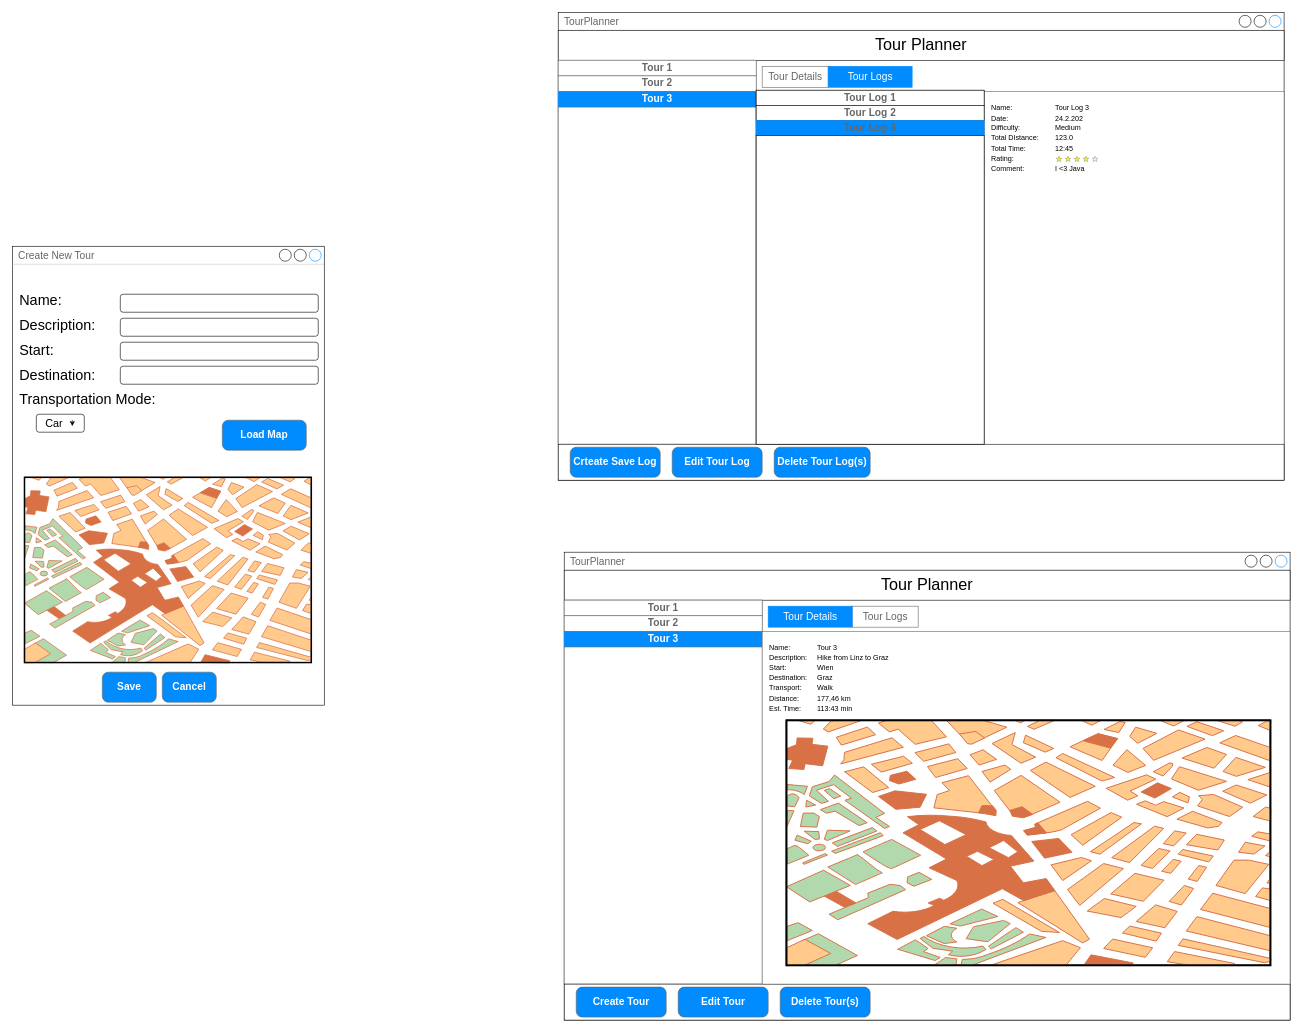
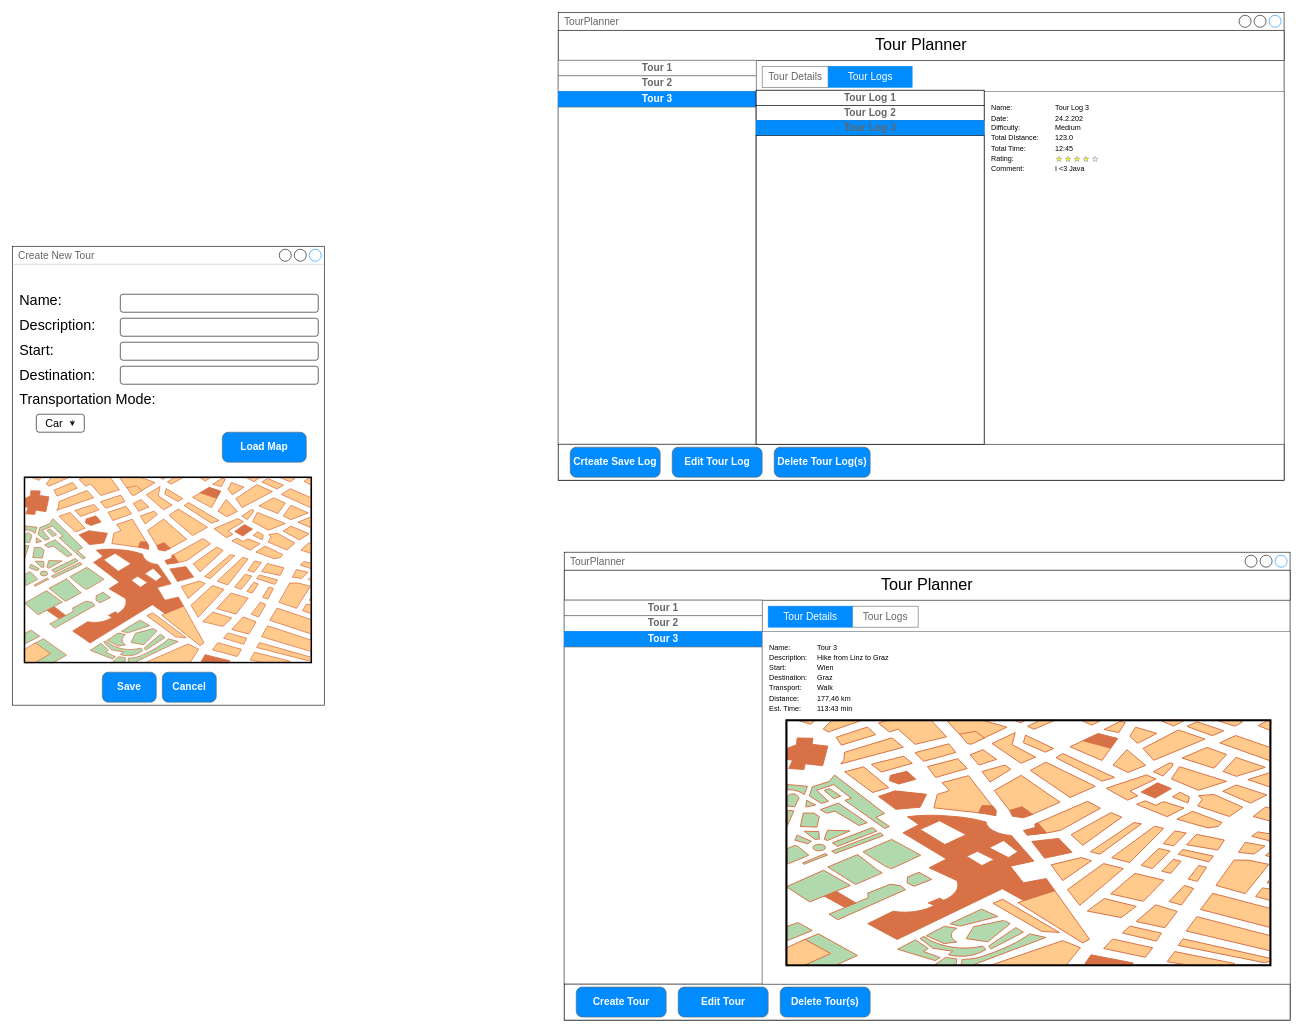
  <mxCell id="0" />
  <mxCell id="1" parent="0" />
  <mxCell id="2" value="TourPlanner" style="strokeWidth=1;shadow=0;dashed=0;align=center;html=1;shape=mxgraph.mockup.containers.window;align=left;verticalAlign=top;spacingLeft=8;strokeColor2=#008cff;strokeColor3=#c4c4c4;fontColor=#666666;mainText=;fontSize=17;labelBackgroundColor=none;whiteSpace=wrap;" parent="1" vertex="1"><mxGeometry x="930" y="20" width="1210" height="780" as="geometry" /></mxCell>
  <mxCell id="3" value="&lt;font style=&quot;font-size: 27px;&quot;&gt;Tour Planner&lt;/font&gt;" style="rounded=0;whiteSpace=wrap;html=1;" parent="1" vertex="1"><mxGeometry x="930" y="50" width="1210" height="50" as="geometry" /></mxCell>
  <mxCell id="4" value="" style="swimlane;strokeColor=#666666;swimlaneFillColor=#FFFFFF;fillColor=#ffffff;fontColor=#008CFF;fontStyle=0;childLayout=stackLayout;horizontal=1;startSize=0;horizontalStack=0;resizeParent=1;resizeParentMax=0;resizeLast=0;collapsible=0;marginBottom=0;whiteSpace=wrap;html=1;fontSize=17;" parent="1" vertex="1"><mxGeometry x="930" y="100" width="330" height="640" as="geometry" /></mxCell>
  <mxCell id="5" value="Tour 1" style="text;spacing=0;strokeColor=inherit;align=center;verticalAlign=middle;overflow=hidden;points=[[0,0.5],[1,0.5]];portConstraint=eastwest;rotatable=0;whiteSpace=wrap;html=1;fillColor=inherit;fontColor=#666666;fontStyle=1;fontSize=17;" parent="4" vertex="1"><mxGeometry width="330" height="26" as="geometry" /></mxCell>
  <mxCell id="6" value="Tour 2" style="text;spacing=0;strokeColor=inherit;align=center;verticalAlign=middle;overflow=hidden;points=[[0,0.5],[1,0.5]];portConstraint=eastwest;rotatable=0;whiteSpace=wrap;html=1;rSize=5;fillColor=inherit;fontStyle=1;fontColor=#666666;fontSize=17;" parent="4" vertex="1"><mxGeometry y="26" width="330" height="26" as="geometry" /></mxCell>
  <mxCell id="7" value="Tour 3" style="text;spacing=0;strokeColor=#008CFF;align=center;verticalAlign=middle;overflow=hidden;points=[[0,0.5],[1,0.5]];portConstraint=eastwest;rotatable=0;whiteSpace=wrap;html=1;rSize=5;fillColor=#008CFF;fontStyle=1;fontColor=#ffffff;fontSize=17;" parent="4" vertex="1"><mxGeometry y="52" width="330" height="26" as="geometry" /></mxCell>
  <mxCell id="8" value="" style="text;spacing=0;strokeColor=inherit;align=center;verticalAlign=middle;overflow=hidden;points=[[0,0.5],[1,0.5]];portConstraint=eastwest;rotatable=0;whiteSpace=wrap;html=1;fillColor=inherit;fontStyle=1;fontColor=#666666;fontSize=17;" parent="4" vertex="1"><mxGeometry y="78" width="330" height="562" as="geometry" /></mxCell>
  <mxCell id="9" value="" style="rounded=0;whiteSpace=wrap;html=1;" parent="1" vertex="1"><mxGeometry x="930" y="740" width="1210" height="60" as="geometry" /></mxCell>
  <mxCell id="10" value="Crteate Save Log" style="strokeWidth=1;shadow=0;dashed=0;align=center;html=1;shape=mxgraph.mockup.buttons.button;strokeColor=#666666;fontColor=#ffffff;mainText=;buttonStyle=round;fontSize=17;fontStyle=1;fillColor=#008cff;whiteSpace=wrap;" parent="1" vertex="1"><mxGeometry x="950" y="745" width="150" height="50" as="geometry" /></mxCell>
  <mxCell id="11" value="Edit Tour Log" style="strokeWidth=1;shadow=0;dashed=0;align=center;html=1;shape=mxgraph.mockup.buttons.button;strokeColor=#666666;fontColor=#ffffff;mainText=;buttonStyle=round;fontSize=17;fontStyle=1;fillColor=#008cff;whiteSpace=wrap;" parent="1" vertex="1"><mxGeometry x="1120" y="745" width="150" height="50" as="geometry" /></mxCell>
  <mxCell id="12" value="Delete Tour Log(s)" style="strokeWidth=1;shadow=0;dashed=0;align=center;html=1;shape=mxgraph.mockup.buttons.button;strokeColor=#666666;fontColor=#ffffff;mainText=;buttonStyle=round;fontSize=17;fontStyle=1;fillColor=#008cff;whiteSpace=wrap;" parent="1" vertex="1"><mxGeometry x="1290" y="745" width="160" height="50" as="geometry" /></mxCell>
  <mxCell id="13" value="" style="strokeWidth=1;shadow=0;dashed=0;align=center;html=1;shape=mxgraph.mockup.containers.marginRect2;rectMarginTop=32;strokeColor=#666666;gradientColor=none;whiteSpace=wrap;" parent="1" vertex="1"><mxGeometry x="1260" y="120" width="880" height="620" as="geometry" /></mxCell>
  <mxCell id="14" value="Tour Details" style="strokeColor=inherit;fillColor=inherit;gradientColor=inherit;strokeWidth=1;shadow=0;dashed=0;align=center;html=1;shape=mxgraph.mockup.containers.rrect;rSize=0;fontSize=17;fontColor=#666666;gradientColor=none;" parent="13" vertex="1"><mxGeometry width="110" height="35" relative="1" as="geometry"><mxPoint x="10" y="-10" as="offset" /></mxGeometry></mxCell>
  <mxCell id="15" value="Tour Logs" style="strokeWidth=1;shadow=0;dashed=0;align=center;html=1;shape=mxgraph.mockup.containers.rrect;rSize=0;fontSize=17;fontColor=#ffffff;strokeColor=#008cff;fillColor=#008cff;" parent="13" vertex="1"><mxGeometry width="140" height="35" relative="1" as="geometry"><mxPoint x="120" y="-10" as="offset" /></mxGeometry></mxCell>
  <mxCell id="16" value="" style="swimlane;strokeColor=default;swimlaneFillColor=#FFFFFF;fillColor=#ffffff;fontColor=#008CFF;fontStyle=0;childLayout=stackLayout;horizontal=1;startSize=0;horizontalStack=0;resizeParent=1;resizeParentMax=0;resizeLast=0;collapsible=0;marginBottom=0;whiteSpace=wrap;html=1;fontSize=17;swimlaneLine=1;" parent="13" vertex="1"><mxGeometry y="30" width="380" height="590.003" as="geometry" /></mxCell>
  <mxCell id="17" value="Tour Log 1" style="text;spacing=0;strokeColor=inherit;align=center;verticalAlign=middle;overflow=hidden;points=[[0,0.5],[1,0.5]];portConstraint=eastwest;rotatable=0;whiteSpace=wrap;html=1;fillColor=inherit;fontColor=#666666;fontStyle=1;fontSize=17;" parent="16" vertex="1"><mxGeometry width="380" height="25.188" as="geometry" /></mxCell>
  <mxCell id="18" value="Tour Log 2" style="text;spacing=0;strokeColor=inherit;align=center;verticalAlign=middle;overflow=hidden;points=[[0,0.5],[1,0.5]];portConstraint=eastwest;rotatable=0;whiteSpace=wrap;html=1;rSize=5;fillColor=inherit;fontStyle=1;fontColor=#666666;fontSize=17;" parent="16" vertex="1"><mxGeometry y="25.188" width="380" height="25.188" as="geometry" /></mxCell>
  <mxCell id="19" value="&lt;span style=&quot;color: rgb(102, 102, 102);&quot;&gt;Tour Log 3&lt;/span&gt;" style="text;spacing=0;strokeColor=#008CFF;align=center;verticalAlign=middle;overflow=hidden;points=[[0,0.5],[1,0.5]];portConstraint=eastwest;rotatable=0;whiteSpace=wrap;html=1;rSize=5;fillColor=#008CFF;fontStyle=1;fontColor=#ffffff;fontSize=17;" parent="16" vertex="1"><mxGeometry y="50.375" width="380" height="25.188" as="geometry" /></mxCell>
  <mxCell id="20" value="" style="text;spacing=0;strokeColor=inherit;align=center;verticalAlign=middle;overflow=hidden;points=[[0,0.5],[1,0.5]];portConstraint=eastwest;rotatable=0;whiteSpace=wrap;html=1;fillColor=inherit;fontStyle=1;fontColor=#666666;fontSize=17;" parent="16" vertex="1"><mxGeometry y="75.562" width="380" height="514.44" as="geometry" /></mxCell>
  <mxCell id="21" value="&lt;div style=&quot;line-height: 140%;&quot;&gt;Name:&lt;span style=&quot;white-space: pre;&quot;&gt;&#09;&lt;/span&gt;&lt;span style=&quot;white-space: pre;&quot;&gt;&#09;&lt;/span&gt;&lt;span style=&quot;white-space: pre;&quot;&gt;&#09;&lt;/span&gt;Tour Log 3&lt;br&gt;Date:&lt;span style=&quot;white-space: pre;&quot;&gt;&#09;&lt;/span&gt;&amp;nbsp;&lt;span style=&quot;white-space: pre;&quot;&gt;&#09;&lt;span style=&quot;white-space: pre;&quot;&gt;&#09;&lt;/span&gt;&lt;/span&gt;24.2.202&lt;br&gt;Difficulty:&lt;span style=&quot;white-space: pre;&quot;&gt;&#09;&lt;/span&gt;&lt;span style=&quot;white-space: pre;&quot;&gt;&lt;span style=&quot;white-space: pre;&quot;&gt;&#09;&lt;span style=&quot;white-space: pre;&quot;&gt;&#09;&lt;/span&gt;&lt;/span&gt;&lt;/span&gt;Medium&lt;br&gt;Total DIstance:&lt;span style=&quot;white-space: pre;&quot;&gt;&#09;&lt;/span&gt;123.0&lt;br&gt;&lt;div&gt;Total Time: &lt;span style=&quot;white-space: pre;&quot;&gt;&#09;&lt;/span&gt;&lt;span style=&quot;white-space: pre;&quot;&gt;&#09;&lt;/span&gt;12:45&lt;br&gt;Rating:&lt;span style=&quot;white-space: pre;&quot;&gt;&#09;&lt;/span&gt;&lt;span style=&quot;white-space: pre;&quot;&gt;&#09;&lt;/span&gt;&lt;span style=&quot;white-space: pre;&quot;&gt;&#09;&lt;/span&gt;&lt;br&gt;Comment:&lt;span style=&quot;white-space: pre;&quot;&gt;&#09;&lt;/span&gt;&lt;span style=&quot;white-space: pre;&quot;&gt;&#09;&lt;/span&gt;I &amp;lt;3 Java&lt;/div&gt;&lt;/div&gt;" style="text;html=1;align=left;verticalAlign=middle;whiteSpace=wrap;rounded=0;" parent="13" vertex="1"><mxGeometry x="390" y="40" width="360" height="140" as="geometry" /></mxCell>
  <mxCell id="22" value="" style="verticalLabelPosition=bottom;shadow=0;dashed=0;align=center;html=1;verticalAlign=top;strokeWidth=1;shape=mxgraph.mockup.misc.rating;strokeColor=#999999;fillColor=#ffff00;emptyFillColor=#ffffff;grade=4;ratingScale=5;ratingStyle=star;" parent="13" vertex="1"><mxGeometry x="500" y="140" width="100" height="10" as="geometry" /></mxCell>
  <mxCell id="23" value="TourPlanner" style="strokeWidth=1;shadow=0;dashed=0;align=center;html=1;shape=mxgraph.mockup.containers.window;align=left;verticalAlign=top;spacingLeft=8;strokeColor2=#008cff;strokeColor3=#c4c4c4;fontColor=#666666;mainText=;fontSize=17;labelBackgroundColor=none;whiteSpace=wrap;" parent="1" vertex="1"><mxGeometry x="940" y="920" width="1210" height="780" as="geometry" /></mxCell>
  <mxCell id="24" value="&lt;font style=&quot;font-size: 27px;&quot;&gt;Tour Planner&lt;/font&gt;" style="rounded=0;whiteSpace=wrap;html=1;" parent="1" vertex="1"><mxGeometry x="940" y="950" width="1210" height="50" as="geometry" /></mxCell>
  <mxCell id="25" value="" style="swimlane;strokeColor=#666666;swimlaneFillColor=#FFFFFF;fillColor=#ffffff;fontColor=#008CFF;fontStyle=0;childLayout=stackLayout;horizontal=1;startSize=0;horizontalStack=0;resizeParent=1;resizeParentMax=0;resizeLast=0;collapsible=0;marginBottom=0;whiteSpace=wrap;html=1;fontSize=17;" parent="1" vertex="1"><mxGeometry x="940" y="1000" width="330" height="640" as="geometry" /></mxCell>
  <mxCell id="26" value="Tour 1" style="text;spacing=0;strokeColor=inherit;align=center;verticalAlign=middle;overflow=hidden;points=[[0,0.5],[1,0.5]];portConstraint=eastwest;rotatable=0;whiteSpace=wrap;html=1;fillColor=inherit;fontColor=#666666;fontStyle=1;fontSize=17;" parent="25" vertex="1"><mxGeometry width="330" height="26" as="geometry" /></mxCell>
  <mxCell id="27" value="Tour 2" style="text;spacing=0;strokeColor=inherit;align=center;verticalAlign=middle;overflow=hidden;points=[[0,0.5],[1,0.5]];portConstraint=eastwest;rotatable=0;whiteSpace=wrap;html=1;rSize=5;fillColor=inherit;fontStyle=1;fontColor=#666666;fontSize=17;" parent="25" vertex="1"><mxGeometry y="26" width="330" height="26" as="geometry" /></mxCell>
  <mxCell id="28" value="Tour 3" style="text;spacing=0;strokeColor=#008CFF;align=center;verticalAlign=middle;overflow=hidden;points=[[0,0.5],[1,0.5]];portConstraint=eastwest;rotatable=0;whiteSpace=wrap;html=1;rSize=5;fillColor=#008CFF;fontStyle=1;fontColor=#ffffff;fontSize=17;" parent="25" vertex="1"><mxGeometry y="52" width="330" height="26" as="geometry" /></mxCell>
  <mxCell id="29" value="" style="text;spacing=0;strokeColor=inherit;align=center;verticalAlign=middle;overflow=hidden;points=[[0,0.5],[1,0.5]];portConstraint=eastwest;rotatable=0;whiteSpace=wrap;html=1;fillColor=inherit;fontStyle=1;fontColor=#666666;fontSize=17;" parent="25" vertex="1"><mxGeometry y="78" width="330" height="562" as="geometry" /></mxCell>
  <mxCell id="30" value="" style="rounded=0;whiteSpace=wrap;html=1;" parent="1" vertex="1"><mxGeometry x="940" y="1640" width="1210" height="60" as="geometry" /></mxCell>
  <mxCell id="31" value="Create Tour" style="strokeWidth=1;shadow=0;dashed=0;align=center;html=1;shape=mxgraph.mockup.buttons.button;strokeColor=#666666;fontColor=#ffffff;mainText=;buttonStyle=round;fontSize=17;fontStyle=1;fillColor=#008cff;whiteSpace=wrap;" parent="1" vertex="1"><mxGeometry x="960" y="1645" width="150" height="50" as="geometry" /></mxCell>
  <mxCell id="32" value="Edit Tour" style="strokeWidth=1;shadow=0;dashed=0;align=center;html=1;shape=mxgraph.mockup.buttons.button;strokeColor=#666666;fontColor=#ffffff;mainText=;buttonStyle=round;fontSize=17;fontStyle=1;fillColor=#008cff;whiteSpace=wrap;" parent="1" vertex="1"><mxGeometry x="1130" y="1645" width="150" height="50" as="geometry" /></mxCell>
  <mxCell id="33" value="Delete Tour(s)" style="strokeWidth=1;shadow=0;dashed=0;align=center;html=1;shape=mxgraph.mockup.buttons.button;strokeColor=#666666;fontColor=#ffffff;mainText=;buttonStyle=round;fontSize=17;fontStyle=1;fillColor=#008cff;whiteSpace=wrap;" parent="1" vertex="1"><mxGeometry x="1300" y="1645" width="150" height="50" as="geometry" /></mxCell>
  <mxCell id="34" value="" style="strokeWidth=1;shadow=0;dashed=0;align=center;html=1;shape=mxgraph.mockup.containers.marginRect2;rectMarginTop=32;strokeColor=#666666;gradientColor=none;whiteSpace=wrap;" parent="1" vertex="1"><mxGeometry x="1270" y="1020" width="880" height="620" as="geometry" /></mxCell>
  <mxCell id="35" value="Tour Logs" style="strokeColor=inherit;fillColor=inherit;gradientColor=inherit;strokeWidth=1;shadow=0;dashed=0;align=center;html=1;shape=mxgraph.mockup.containers.rrect;rSize=0;fontSize=17;fontColor=#666666;gradientColor=none;" parent="34" vertex="1"><mxGeometry width="110" height="35" relative="1" as="geometry"><mxPoint x="150" y="-10" as="offset" /></mxGeometry></mxCell>
  <mxCell id="36" value="Tour Details" style="strokeWidth=1;shadow=0;dashed=0;align=center;html=1;shape=mxgraph.mockup.containers.rrect;rSize=0;fontSize=17;fontColor=#ffffff;strokeColor=#008cff;fillColor=#008cff;" parent="34" vertex="1"><mxGeometry width="140" height="35" relative="1" as="geometry"><mxPoint x="10" y="-10" as="offset" /></mxGeometry></mxCell>
  <mxCell id="37" value="&lt;div style=&quot;line-height: 140%;&quot;&gt;Name:&lt;span style=&quot;white-space: pre;&quot;&gt;&#09;&lt;/span&gt;&lt;span style=&quot;white-space: pre;&quot;&gt;&#09;&lt;/span&gt;Tour 3&lt;br&gt;Description:&lt;span style=&quot;white-space: pre;&quot;&gt;&#09;&lt;/span&gt;Hike from Linz to Graz&lt;br&gt;Start:&lt;span style=&quot;white-space: pre;&quot;&gt;&#09;&lt;/span&gt;&lt;span style=&quot;white-space: pre;&quot;&gt;&#09;&lt;/span&gt;Wien&lt;br&gt;Destination:&lt;span style=&quot;white-space: pre;&quot;&gt;&#09;&lt;/span&gt;Graz&lt;br&gt;&lt;div&gt;Transport:&lt;span style=&quot;white-space: pre;&quot;&gt;&#09;&lt;/span&gt;Walk&lt;/div&gt;&lt;div&gt;Distance:&lt;span style=&quot;white-space: pre;&quot;&gt;&#09;&lt;/span&gt;&lt;span style=&quot;white-space: pre;&quot;&gt;&#09;&lt;/span&gt;177,46 km&lt;br&gt;&lt;/div&gt;&lt;div&gt;Est. Time:&lt;span style=&quot;white-space: pre;&quot;&gt;&#09;&lt;/span&gt;113:43 min&lt;/div&gt;&lt;/div&gt;" style="text;html=1;align=left;verticalAlign=middle;whiteSpace=wrap;rounded=0;" parent="34" vertex="1"><mxGeometry x="10" y="40" width="360" height="140" as="geometry" /></mxCell>
  <mxCell id="38" value="" style="verticalLabelPosition=bottom;shadow=0;dashed=0;align=center;html=1;verticalAlign=top;strokeWidth=1;shape=mxgraph.mockup.misc.map;" parent="34" vertex="1"><mxGeometry x="40" y="180" width="810" height="410" as="geometry" /></mxCell>
  <mxCell id="39" value="Create New Tour" style="strokeWidth=1;shadow=0;dashed=0;align=center;html=1;shape=mxgraph.mockup.containers.window;align=left;verticalAlign=top;spacingLeft=8;strokeColor2=#008cff;strokeColor3=#c4c4c4;fontColor=#666666;mainText=;fontSize=17;labelBackgroundColor=none;whiteSpace=wrap;" vertex="1" parent="1"><mxGeometry x="20" y="410" width="520" height="765" as="geometry" /></mxCell>
- <mxCell id="40" value="Load Map" style="strokeWidth=1;shadow=0;dashed=0;align=center;html=1;shape=mxgraph.mockup.buttons.button;strokeColor=#666666;fontColor=#ffffff;mainText=;buttonStyle=round;fontSize=17;fontStyle=1;fillColor=#008cff;whiteSpace=wrap;" vertex="1" parent="1"><mxGeometry x="370" y="700" width="140" height="50" as="geometry" /></mxCell>
+ <mxCell id="40" value="Load Map" style="strokeWidth=1;shadow=0;dashed=0;align=center;html=1;shape=mxgraph.mockup.buttons.button;strokeColor=#666666;fontColor=#ffffff;mainText=;buttonStyle=round;fontSize=17;fontStyle=1;fillColor=#008cff;whiteSpace=wrap;" vertex="1" parent="1"><mxGeometry x="370" y="720" width="140" height="50" as="geometry" /></mxCell>
  <mxCell id="41" value="" style="verticalLabelPosition=bottom;shadow=0;dashed=0;align=center;html=1;verticalAlign=top;strokeWidth=1;shape=mxgraph.mockup.misc.map;" vertex="1" parent="1"><mxGeometry x="40" y="795" width="480" height="310" as="geometry" /></mxCell>
  <mxCell id="42" value="Cancel" style="strokeWidth=1;shadow=0;dashed=0;align=center;html=1;shape=mxgraph.mockup.buttons.button;strokeColor=#666666;fontColor=#ffffff;mainText=;buttonStyle=round;fontSize=17;fontStyle=1;fillColor=#008cff;whiteSpace=wrap;" vertex="1" parent="1"><mxGeometry x="270" y="1120" width="90" height="50" as="geometry" /></mxCell>
  <mxCell id="43" value="Save" style="strokeWidth=1;shadow=0;dashed=0;align=center;html=1;shape=mxgraph.mockup.buttons.button;strokeColor=#666666;fontColor=#ffffff;mainText=;buttonStyle=round;fontSize=17;fontStyle=1;fillColor=#008cff;whiteSpace=wrap;" vertex="1" parent="1"><mxGeometry x="170" y="1120" width="90" height="50" as="geometry" /></mxCell>
  <mxCell id="44" value="&lt;div style=&quot;line-height: 140%;&quot;&gt;&lt;font style=&quot;font-size: 24px;&quot;&gt;Name:&lt;/font&gt;&lt;/div&gt;&lt;div style=&quot;line-height: 140%;&quot;&gt;&lt;font style=&quot;font-size: 24px;&quot;&gt;&lt;br&gt;Description:&lt;span style=&quot;white-space: pre;&quot;&gt;&#09;&lt;/span&gt;&amp;nbsp;&lt;span style=&quot;white-space: pre;&quot;&gt;&#09;&lt;span style=&quot;white-space: pre;&quot;&gt;&#09;&lt;/span&gt;&lt;/span&gt;&lt;br&gt;&lt;br&gt;&lt;/font&gt;&lt;/div&gt;&lt;div style=&quot;line-height: 140%;&quot;&gt;&lt;font style=&quot;font-size: 24px;&quot;&gt;Start:&lt;br&gt;&lt;br&gt;&lt;/font&gt;&lt;/div&gt;&lt;div style=&quot;line-height: 140%;&quot;&gt;&lt;font style=&quot;font-size: 24px;&quot;&gt;Destination:&lt;/font&gt;&lt;/div&gt;&lt;div style=&quot;line-height: 140%;&quot;&gt;&lt;font style=&quot;font-size: 24px;&quot;&gt;&lt;br&gt;&lt;/font&gt;&lt;/div&gt;&lt;div style=&quot;line-height: 140%;&quot;&gt;&lt;font style=&quot;font-size: 24px;&quot;&gt;Transportation Mode:&lt;/font&gt;&lt;/div&gt;" style="text;html=1;align=left;verticalAlign=middle;whiteSpace=wrap;rounded=0;" vertex="1" parent="1"><mxGeometry x="30" y="460" width="280" height="250" as="geometry" /></mxCell>
  <mxCell id="45" value="" style="rounded=1;whiteSpace=wrap;html=1;" vertex="1" parent="1"><mxGeometry x="200" y="490" width="330" height="30" as="geometry" /></mxCell>
  <mxCell id="46" value="" style="rounded=1;whiteSpace=wrap;html=1;" vertex="1" parent="1"><mxGeometry x="200" y="530" width="330" height="30" as="geometry" /></mxCell>
  <mxCell id="47" value="" style="rounded=1;whiteSpace=wrap;html=1;" vertex="1" parent="1"><mxGeometry x="200" y="570" width="330" height="30" as="geometry" /></mxCell>
  <mxCell id="48" value="" style="rounded=1;whiteSpace=wrap;html=1;" vertex="1" parent="1"><mxGeometry x="200" y="610" width="330" height="30" as="geometry" /></mxCell>
  <mxCell id="49" value="" style="rounded=1;whiteSpace=wrap;html=1;" vertex="1" parent="1"><mxGeometry x="60" y="690" width="80" height="30" as="geometry" /></mxCell>
  <mxCell id="50" value="" style="endArrow=classic;html=1;rounded=0;" edge="1" parent="1"><mxGeometry width="50" height="50" relative="1" as="geometry"><mxPoint x="120" y="699.58" as="sourcePoint" /><mxPoint x="120" y="710" as="targetPoint" /></mxGeometry></mxCell>
  <mxCell id="51" value="&lt;font style=&quot;font-size: 18px;&quot;&gt;Car&lt;/font&gt;" style="text;html=1;align=center;verticalAlign=middle;whiteSpace=wrap;rounded=0;" vertex="1" parent="1"><mxGeometry x="60" y="690" width="60" height="30" as="geometry" /></mxCell>
